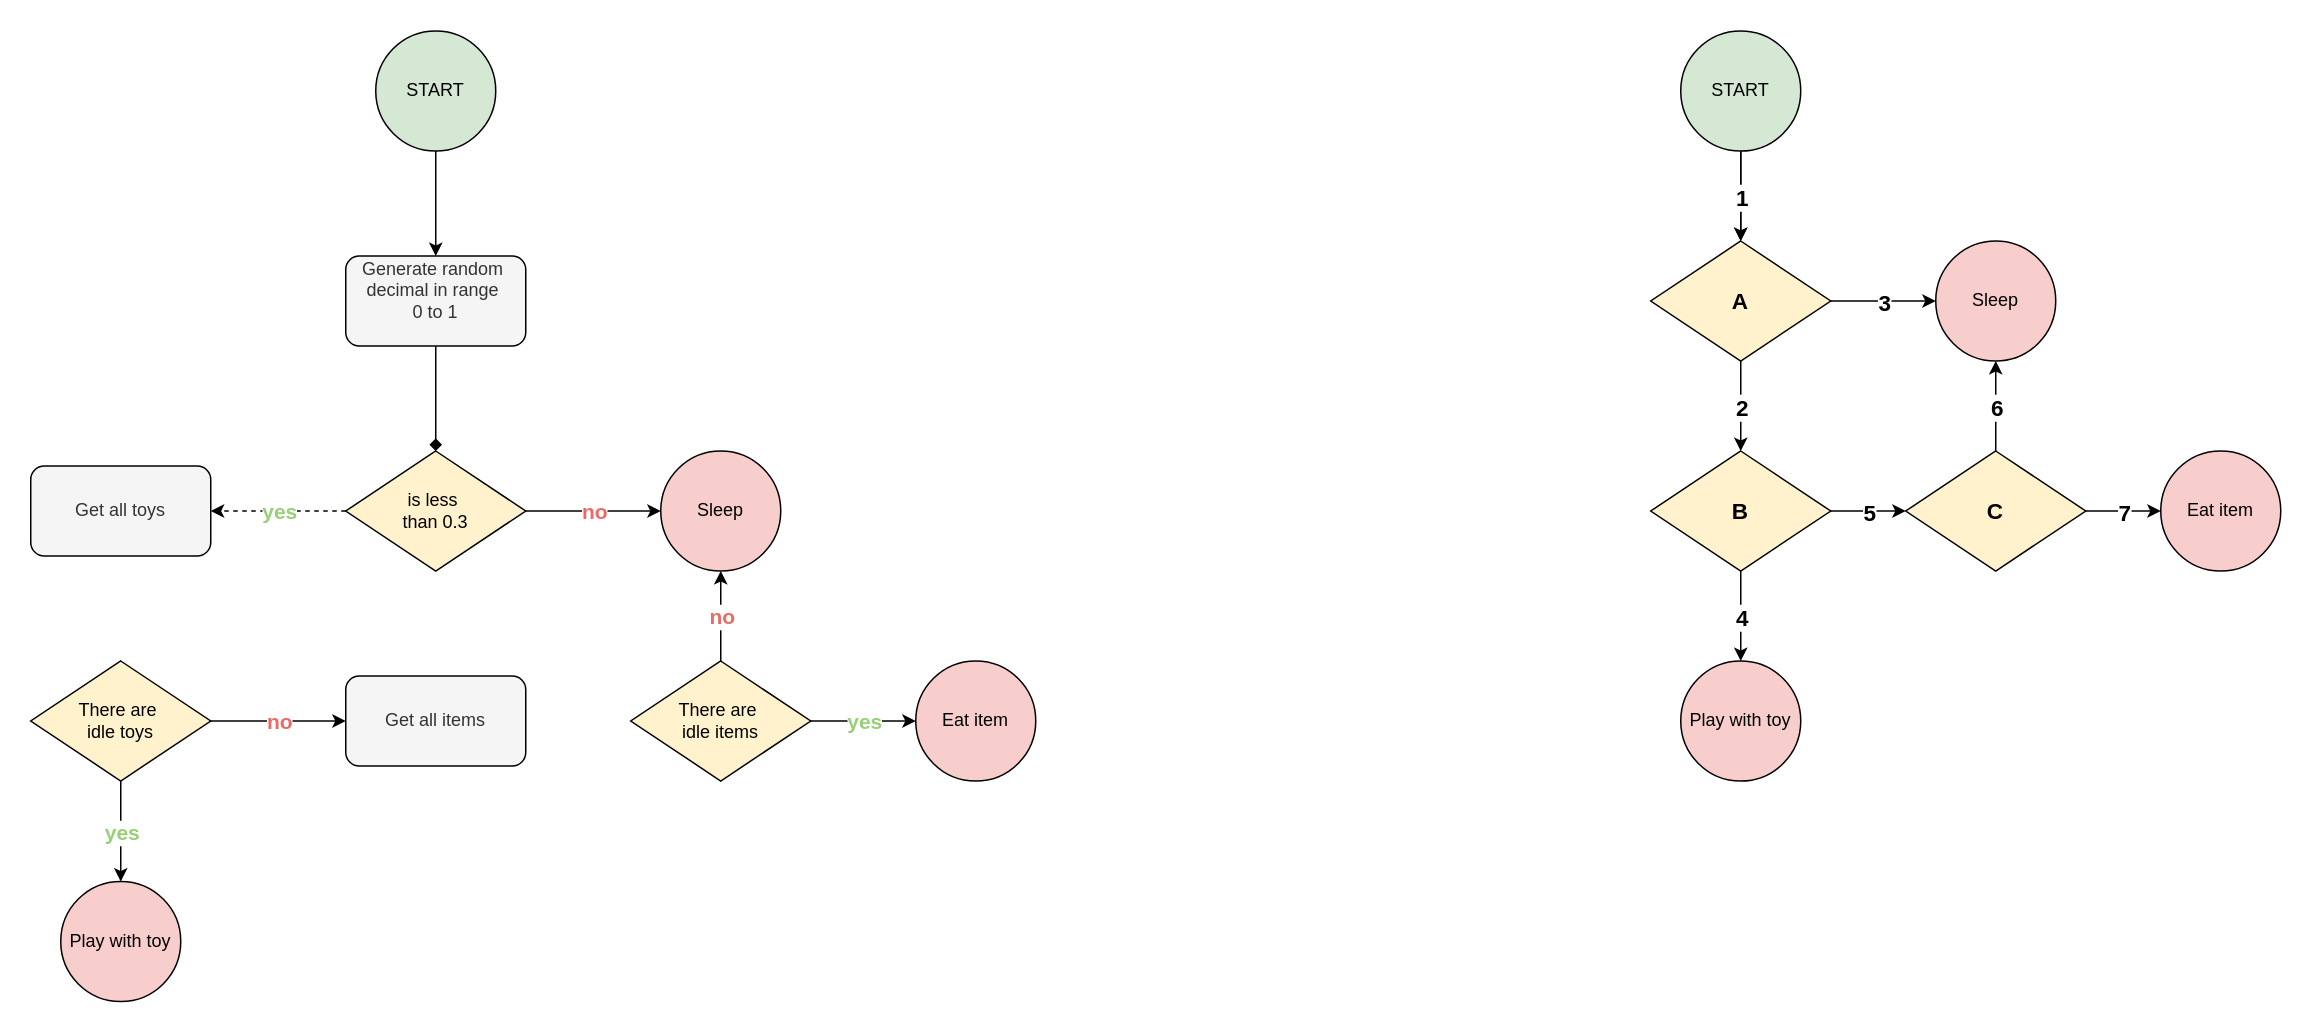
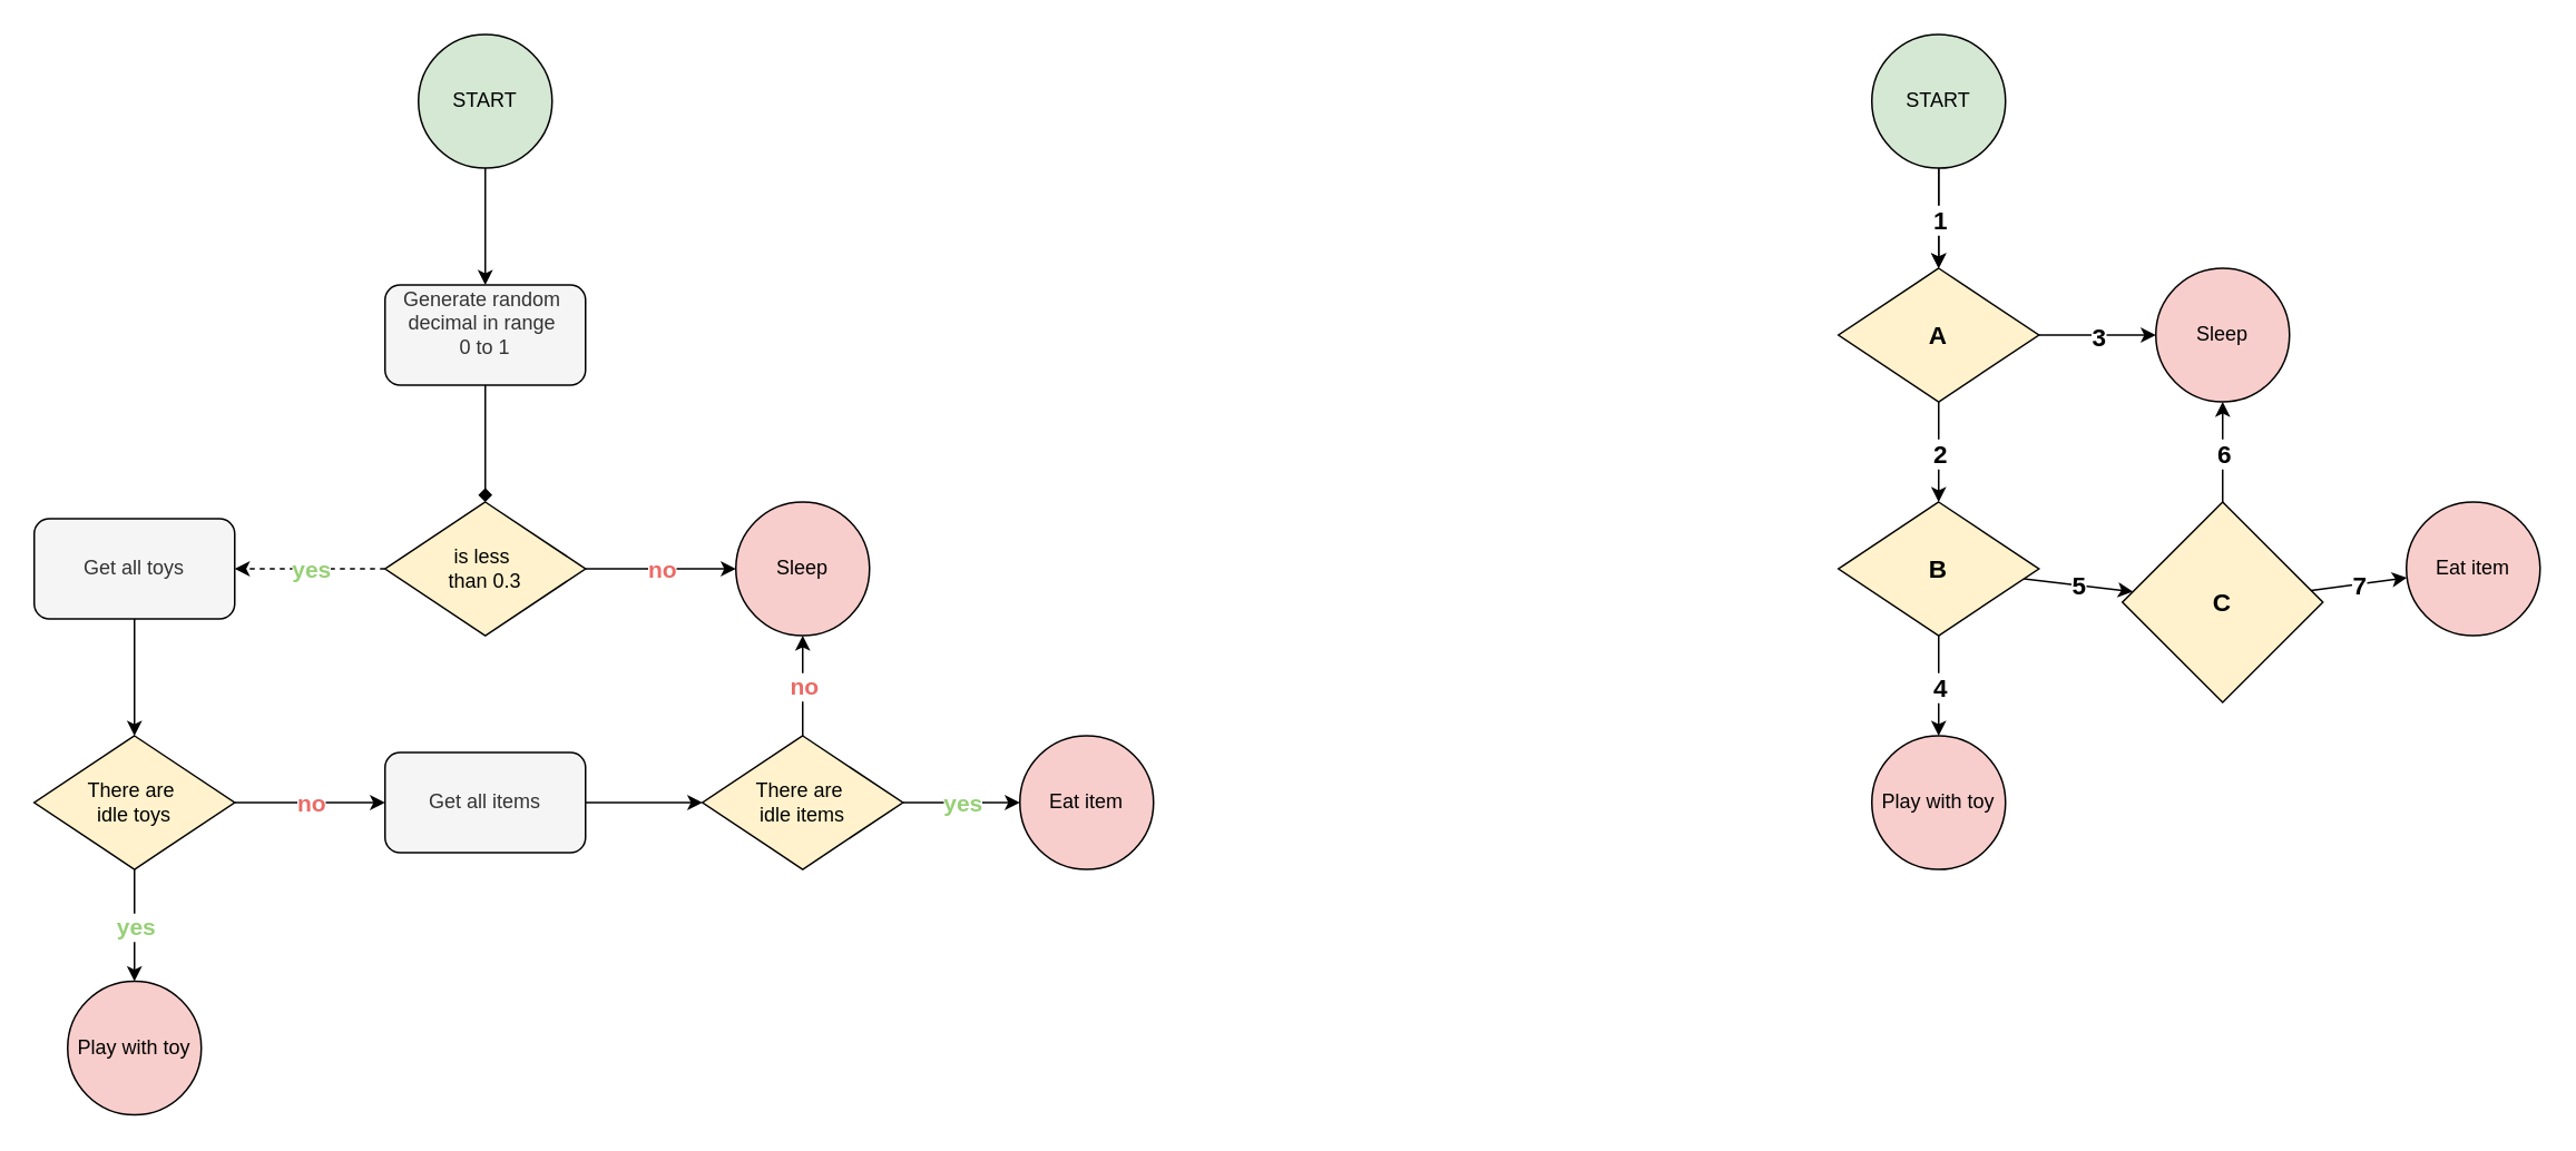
  <mxCell id="0" />
  <mxCell id="1" parent="0" />
  <mxCell id="2" style="edgeStyle=orthogonalEdgeStyle;rounded=0;orthogonalLoop=1;jettySize=auto;html=1;exitX=0.5;exitY=1;exitDx=0;exitDy=0;" edge="1" parent="1" source="3" target="5"><mxGeometry relative="1" as="geometry" /></mxCell>
  <mxCell id="3" value="START" style="ellipse;whiteSpace=wrap;html=1;aspect=fixed;fillColor=#d5e8d4;strokeColor=default;strokeWidth=1;" vertex="1" parent="1"><mxGeometry x="250" y="20" width="80" height="80" as="geometry" /></mxCell>
  <mxCell id="4" style="edgeStyle=orthogonalEdgeStyle;rounded=0;orthogonalLoop=1;jettySize=auto;html=1;exitX=0.5;exitY=1;exitDx=0;exitDy=0;entryX=0.5;entryY=0;entryDx=0;entryDy=0;endArrow=diamond;" edge="1" parent="1" source="5" target="6"><mxGeometry relative="1" as="geometry" /></mxCell>
  <mxCell id="5" value="&lt;div&gt;Generate random&amp;nbsp;&lt;/div&gt;&lt;div&gt;decimal in range&amp;nbsp;&lt;/div&gt;&lt;div&gt;0 to 1&lt;/div&gt;&lt;div&gt;&lt;br&gt;&lt;/div&gt;" style="rounded=1;whiteSpace=wrap;html=1;fillColor=#f5f5f5;strokeColor=default;fontColor=#333333;" vertex="1" parent="1"><mxGeometry x="230" y="170" width="120" height="60" as="geometry" /></mxCell>
  <mxCell id="6" value="&lt;div&gt;is less&amp;nbsp;&lt;/div&gt;&lt;div&gt;than&amp;nbsp;&lt;span&gt;0.3&lt;/span&gt;&lt;/div&gt;" style="rhombus;whiteSpace=wrap;html=1;fillColor=#fff2cc;strokeColor=default;" vertex="1" parent="1"><mxGeometry x="230" y="300" width="120" height="80" as="geometry" /></mxCell>
+ <mxCell id="7" style="edgeStyle=orthogonalEdgeStyle;rounded=0;orthogonalLoop=1;jettySize=auto;html=1;" edge="1" parent="1" source="8" target="14"><mxGeometry relative="1" as="geometry" /></mxCell>
  <mxCell id="8" value="Get all toys" style="rounded=1;whiteSpace=wrap;html=1;fillColor=#f5f5f5;strokeColor=default;fontColor=#333333;" vertex="1" parent="1"><mxGeometry x="20" y="310" width="120" height="60" as="geometry" /></mxCell>
  <mxCell id="9" value="yes" style="endArrow=classic;html=1;rounded=0;dashed=1;" edge="1" parent="1" target="8" source="6"><mxGeometry relative="1" as="geometry"><mxPoint x="240" y="340" as="sourcePoint" /><mxPoint x="300" y="340" as="targetPoint" /><Array as="points" /></mxGeometry></mxCell>
  <mxCell id="10" value="yes" style="edgeLabel;resizable=0;html=1;align=center;verticalAlign=middle;fontSize=14;fontStyle=1;fontColor=#97D077;" connectable="0" vertex="1" parent="9"><mxGeometry relative="1" as="geometry" /></mxCell>
  <mxCell id="11" value="" style="endArrow=classic;html=1;rounded=0;" edge="1" parent="1" source="6"><mxGeometry relative="1" as="geometry"><mxPoint x="260" y="330" as="sourcePoint" /><mxPoint x="440" y="340" as="targetPoint" /></mxGeometry></mxCell>
  <mxCell id="12" value="no&lt;br style=&quot;font-size: 14px;&quot;&gt;" style="edgeLabel;resizable=0;html=1;align=center;verticalAlign=middle;fontColor=#EA6B66;labelBorderColor=none;fontStyle=1;fontSize=14;" connectable="0" vertex="1" parent="11"><mxGeometry relative="1" as="geometry" /></mxCell>
  <mxCell id="13" value="Sleep" style="ellipse;whiteSpace=wrap;html=1;aspect=fixed;fillColor=#f8cecc;strokeColor=default;" vertex="1" parent="1"><mxGeometry x="440" y="300" width="80" height="80" as="geometry" /></mxCell>
  <mxCell id="14" value="&lt;div&gt;There are&amp;nbsp;&lt;/div&gt;&lt;div&gt;idle&lt;span&gt;&amp;nbsp;toys&lt;/span&gt;&lt;/div&gt;" style="rhombus;whiteSpace=wrap;html=1;fillColor=#fff2cc;strokeColor=default;" vertex="1" parent="1"><mxGeometry x="20" y="440" width="120" height="80" as="geometry" /></mxCell>
  <mxCell id="15" value="yes" style="endArrow=classic;html=1;rounded=0;" edge="1" parent="1" source="14" target="17"><mxGeometry relative="1" as="geometry"><mxPoint x="240" y="350" as="sourcePoint" /><mxPoint x="150" y="350" as="targetPoint" /><Array as="points" /></mxGeometry></mxCell>
  <mxCell id="16" value="yes" style="edgeLabel;resizable=0;html=1;align=center;verticalAlign=middle;fontSize=14;fontStyle=1;fontColor=#97D077;" connectable="0" vertex="1" parent="15"><mxGeometry relative="1" as="geometry" /></mxCell>
  <mxCell id="17" value="Play with toy" style="ellipse;whiteSpace=wrap;html=1;aspect=fixed;fillColor=#f8cecc;strokeColor=default;" vertex="1" parent="1"><mxGeometry x="40" y="587" width="80" height="80" as="geometry" /></mxCell>
  <mxCell id="18" value="" style="endArrow=classic;html=1;rounded=0;" edge="1" parent="1" source="14" target="21"><mxGeometry relative="1" as="geometry"><mxPoint x="360" y="350" as="sourcePoint" /><mxPoint x="180" y="520" as="targetPoint" /></mxGeometry></mxCell>
  <mxCell id="19" value="no&lt;br style=&quot;font-size: 14px;&quot;&gt;" style="edgeLabel;resizable=0;html=1;align=center;verticalAlign=middle;fontColor=#EA6B66;labelBorderColor=none;fontStyle=1;fontSize=14;" connectable="0" vertex="1" parent="18"><mxGeometry relative="1" as="geometry" /></mxCell>
+ <mxCell id="20" style="edgeStyle=orthogonalEdgeStyle;rounded=0;orthogonalLoop=1;jettySize=auto;html=1;" edge="1" parent="1" source="21" target="22"><mxGeometry relative="1" as="geometry" /></mxCell>
  <mxCell id="21" value="Get all items" style="rounded=1;whiteSpace=wrap;html=1;fillColor=#f5f5f5;strokeColor=default;fontColor=#333333;" vertex="1" parent="1"><mxGeometry x="230" y="450" width="120" height="60" as="geometry" /></mxCell>
  <mxCell id="22" value="&lt;div&gt;There are&amp;nbsp;&lt;/div&gt;&lt;div&gt;idle&amp;nbsp;items&lt;/div&gt;" style="rhombus;whiteSpace=wrap;html=1;fillColor=#fff2cc;strokeColor=default;" vertex="1" parent="1"><mxGeometry x="420" y="440" width="120" height="80" as="geometry" /></mxCell>
  <mxCell id="23" value="" style="endArrow=classic;html=1;rounded=0;" edge="1" parent="1" source="22" target="13"><mxGeometry relative="1" as="geometry"><mxPoint x="150" y="490" as="sourcePoint" /><mxPoint x="240" y="490" as="targetPoint" /></mxGeometry></mxCell>
  <mxCell id="24" value="no&lt;br style=&quot;font-size: 14px;&quot;&gt;" style="edgeLabel;resizable=0;html=1;align=center;verticalAlign=middle;fontColor=#EA6B66;labelBorderColor=none;fontStyle=1;fontSize=14;" connectable="0" vertex="1" parent="23"><mxGeometry relative="1" as="geometry" /></mxCell>
  <mxCell id="25" value="Eat item" style="ellipse;whiteSpace=wrap;html=1;aspect=fixed;fillColor=#f8cecc;strokeColor=default;" vertex="1" parent="1"><mxGeometry x="610" y="440" width="80" height="80" as="geometry" /></mxCell>
  <mxCell id="26" value="yes" style="endArrow=classic;html=1;rounded=0;" edge="1" parent="1" source="22" target="25"><mxGeometry relative="1" as="geometry"><mxPoint x="240" y="350" as="sourcePoint" /><mxPoint x="150" y="350" as="targetPoint" /><Array as="points" /></mxGeometry></mxCell>
  <mxCell id="27" value="yes" style="edgeLabel;resizable=0;html=1;align=center;verticalAlign=middle;fontSize=14;fontStyle=1;fontColor=#97D077;" connectable="0" vertex="1" parent="26"><mxGeometry relative="1" as="geometry" /></mxCell>
  <mxCell id="28" value="" style="edgeStyle=orthogonalEdgeStyle;rounded=0;orthogonalLoop=1;jettySize=auto;html=1;fontSize=15;fontColor=none;strokeWidth=1;" edge="1" parent="1" source="29" target="30"><mxGeometry relative="1" as="geometry" /></mxCell>
  <mxCell id="29" value="START" style="ellipse;whiteSpace=wrap;html=1;aspect=fixed;fillColor=#d5e8d4;strokeColor=default;strokeWidth=1;" vertex="1" parent="1"><mxGeometry x="1120" y="20" width="80" height="80" as="geometry" /></mxCell>
  <mxCell id="30" value="&lt;font style=&quot;font-size: 15px&quot;&gt;&lt;b&gt;A&lt;/b&gt;&lt;/font&gt;" style="rhombus;whiteSpace=wrap;html=1;fillColor=#fff2cc;strokeColor=default;" vertex="1" parent="1"><mxGeometry x="1100" y="160" width="120" height="80" as="geometry" /></mxCell>
  <mxCell id="31" value="" style="endArrow=classic;html=1;rounded=0;fontSize=15;fontColor=#97D077;strokeWidth=1;" edge="1" parent="1" source="29" target="30"><mxGeometry relative="1" as="geometry"><mxPoint x="810" y="490" as="sourcePoint" /><mxPoint x="910" y="490" as="targetPoint" /></mxGeometry></mxCell>
  <mxCell id="32" value="1" style="edgeLabel;resizable=0;html=1;align=center;verticalAlign=middle;labelBorderColor=none;fontSize=15;fontColor=default;strokeColor=default;strokeWidth=1;fontStyle=1" connectable="0" vertex="1" parent="31"><mxGeometry relative="1" as="geometry" /></mxCell>
  <mxCell id="33" value="&lt;font style=&quot;font-size: 15px&quot;&gt;&lt;b&gt;B&lt;/b&gt;&lt;/font&gt;" style="rhombus;whiteSpace=wrap;html=1;fillColor=#fff2cc;strokeColor=default;" vertex="1" parent="1"><mxGeometry x="1100" y="300" width="120" height="80" as="geometry" /></mxCell>
  <mxCell id="34" value="" style="endArrow=classic;html=1;rounded=0;fontSize=15;fontColor=#97D077;strokeWidth=1;" edge="1" parent="1" source="30" target="33"><mxGeometry relative="1" as="geometry"><mxPoint x="1170" y="110" as="sourcePoint" /><mxPoint x="1510" y="270" as="targetPoint" /></mxGeometry></mxCell>
  <mxCell id="35" value="2" style="edgeLabel;resizable=0;html=1;align=center;verticalAlign=middle;labelBorderColor=none;fontSize=15;fontColor=default;strokeColor=default;strokeWidth=1;fontStyle=1" connectable="0" vertex="1" parent="34"><mxGeometry relative="1" as="geometry" /></mxCell>
  <mxCell id="36" value="" style="endArrow=classic;html=1;rounded=0;fontSize=15;fontColor=#97D077;strokeWidth=1;" edge="1" parent="1" source="30" target="42"><mxGeometry relative="1" as="geometry"><mxPoint x="1170" y="110" as="sourcePoint" /><mxPoint x="1290" y="200" as="targetPoint" /></mxGeometry></mxCell>
  <mxCell id="37" value="3" style="edgeLabel;resizable=0;html=1;align=center;verticalAlign=middle;labelBorderColor=none;fontSize=15;fontColor=default;strokeColor=default;strokeWidth=1;fontStyle=1" connectable="0" vertex="1" parent="36"><mxGeometry relative="1" as="geometry" /></mxCell>
  <mxCell id="38" value="" style="endArrow=classic;html=1;rounded=0;fontSize=15;fontColor=#97D077;strokeWidth=1;" edge="1" parent="1" source="33" target="40"><mxGeometry relative="1" as="geometry"><mxPoint x="1170" y="250" as="sourcePoint" /><mxPoint x="1160" y="420" as="targetPoint" /></mxGeometry></mxCell>
  <mxCell id="39" value="4" style="edgeLabel;resizable=0;html=1;align=center;verticalAlign=middle;labelBorderColor=none;fontSize=15;fontColor=default;strokeColor=default;strokeWidth=1;fontStyle=1" connectable="0" vertex="1" parent="38"><mxGeometry relative="1" as="geometry" /></mxCell>
  <mxCell id="40" value="Play with toy" style="ellipse;whiteSpace=wrap;html=1;aspect=fixed;fillColor=#f8cecc;strokeColor=default;" vertex="1" parent="1"><mxGeometry x="1120" y="440" width="80" height="80" as="geometry" /></mxCell>
- <mxCell id="41" value="&lt;font style=&quot;font-size: 15px&quot;&gt;&lt;b&gt;C&lt;/b&gt;&lt;/font&gt;" style="rhombus;whiteSpace=wrap;html=1;fillColor=#fff2cc;strokeColor=default;" vertex="1" parent="1"><mxGeometry x="1270" y="300" width="120" height="80" as="geometry" /></mxCell>
+ <mxCell id="41" value="&lt;font style=&quot;font-size: 15px&quot;&gt;&lt;b&gt;C&lt;/b&gt;&lt;/font&gt;" style="rhombus;whiteSpace=wrap;html=1;fillColor=#fff2cc;strokeColor=default;" vertex="1" parent="1"><mxGeometry x="1270" y="300" width="120" height="120" as="geometry" /></mxCell>
  <mxCell id="42" value="Sleep" style="ellipse;whiteSpace=wrap;html=1;aspect=fixed;fillColor=#f8cecc;strokeColor=default;" vertex="1" parent="1"><mxGeometry x="1290" y="160" width="80" height="80" as="geometry" /></mxCell>
  <mxCell id="43" value="" style="endArrow=classic;html=1;rounded=0;fontSize=15;fontColor=#97D077;strokeWidth=1;" edge="1" parent="1" source="41" target="42"><mxGeometry relative="1" as="geometry"><mxPoint x="1170" y="390" as="sourcePoint" /><mxPoint x="1170" y="450" as="targetPoint" /></mxGeometry></mxCell>
  <mxCell id="44" value="6" style="edgeLabel;resizable=0;html=1;align=center;verticalAlign=middle;labelBorderColor=none;fontSize=15;fontColor=default;strokeColor=default;strokeWidth=1;fontStyle=1" connectable="0" vertex="1" parent="43"><mxGeometry relative="1" as="geometry" /></mxCell>
  <mxCell id="45" value="" style="endArrow=classic;html=1;rounded=0;fontSize=15;fontColor=#97D077;strokeWidth=1;" edge="1" parent="1" source="33" target="41"><mxGeometry relative="1" as="geometry"><mxPoint x="1340" y="310" as="sourcePoint" /><mxPoint x="1340" y="250" as="targetPoint" /></mxGeometry></mxCell>
  <mxCell id="46" value="5" style="edgeLabel;resizable=0;html=1;align=center;verticalAlign=middle;labelBorderColor=none;fontSize=15;fontColor=default;strokeColor=default;strokeWidth=1;fontStyle=1" connectable="0" vertex="1" parent="45"><mxGeometry relative="1" as="geometry" /></mxCell>
  <mxCell id="47" value="" style="endArrow=classic;html=1;rounded=0;fontSize=15;fontColor=#97D077;strokeWidth=1;" edge="1" parent="1" source="41" target="49"><mxGeometry relative="1" as="geometry"><mxPoint x="1230" y="350" as="sourcePoint" /><mxPoint x="1440" y="340" as="targetPoint" /></mxGeometry></mxCell>
  <mxCell id="48" value="7" style="edgeLabel;resizable=0;html=1;align=center;verticalAlign=middle;labelBorderColor=none;fontSize=15;fontColor=default;strokeColor=default;strokeWidth=1;fontStyle=1" connectable="0" vertex="1" parent="47"><mxGeometry relative="1" as="geometry" /></mxCell>
  <mxCell id="49" value="Eat item" style="ellipse;whiteSpace=wrap;html=1;aspect=fixed;fillColor=#f8cecc;strokeColor=default;" vertex="1" parent="1"><mxGeometry x="1440" y="300" width="80" height="80" as="geometry" /></mxCell>
